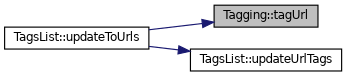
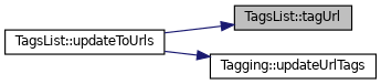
  digraph {
    rankdir=RL
    node [color=black fillcolor=white fontname=Helvetica fontsize=10 shape=record style=filled]
    edge [color=midnightblue dir=back fontname=Helvetica fontsize=10 labelfontname=Helvetica labelfontsize=10 style=solid]
-   n1 [fillcolor=grey75 fontcolor=black height=0.2 label="Tagging::tagUrl" width=0.4]
+   n1 [fillcolor=grey75 fontcolor=black height=0.2 label="TagsList::tagUrl" width=0.4]
    n2 [height=0.2 label="TagsList::updateToUrls" width=0.4]
-   n3 [height=0.2 label="TagsList::updateUrlTags" width=0.4]
+   n3 [height=0.2 label="Tagging::updateUrlTags" width=0.4]
    n1 -> n2
    n3 -> n2
  }
